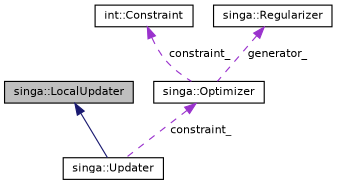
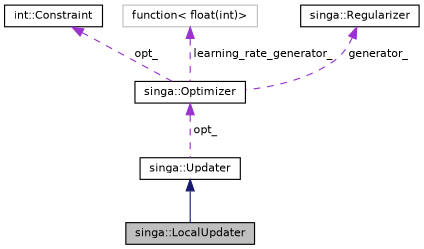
  digraph {
    node [color=black fillcolor=white fontname=Helvetica fontsize=10 shape=record style=filled]
    edge [color=darkorchid3 dir=back fontname=Helvetica fontsize=10 labelfontname=Helvetica labelfontsize=10 style=dashed]
    n1 [fillcolor=grey75 fontcolor=black height=0.2 label="singa::LocalUpdater" width=0.4]
    n2 [height=0.2 label="singa::Updater" width=0.4]
    n3 [height=0.2 label="singa::Optimizer" width=0.4]
    n4 [height=0.2 label="int::Constraint" width=0.4]
+   n5 [color=grey75 height=0.2 label="function\< float(int)\>" width=0.4]
    n6 [height=0.2 label="singa::Regularizer" width=0.4]
-   n1 -> n2 [color=midnightblue style=solid]
-   n3 -> n2 [label=" constraint_"]
-   n4 -> n3 [label=" constraint_"]
+   n2 -> n1 [color=midnightblue style=solid]
+   n3 -> n2 [label=" opt_"]
+   n4 -> n3 [label=" opt_"]
+   n5 -> n3 [label=" learning_rate_generator_"]
    n6 -> n3 [label=" generator_"]
  }
